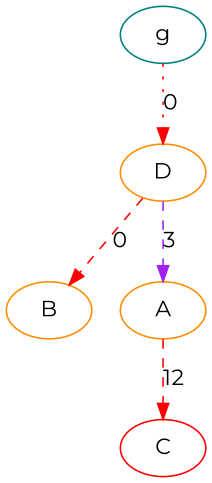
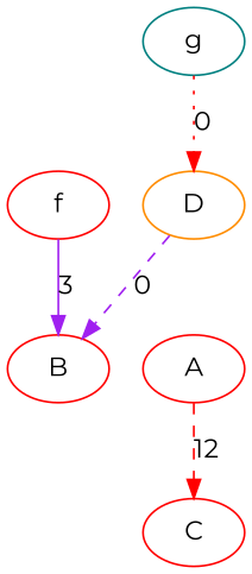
  digraph {
    fontname=Montserrat
    node [color=red fontname=Montserrat]
    edge [color=red fontname=Montserrat style=dashed]
    C
-   A [color=darkorange]
+   A
    D [color=darkorange]
-   B [color=darkorange]
+   B
+   f
    g [color=teal]
    A -> C [label=12]
-   D -> A [color=purple label=3]
-   D -> B [label=0]
+   D -> B [color=purple label=0]
+   f -> B [color=purple label=3 style=solid]
    g -> D [label=0 style=dotted]
  }
